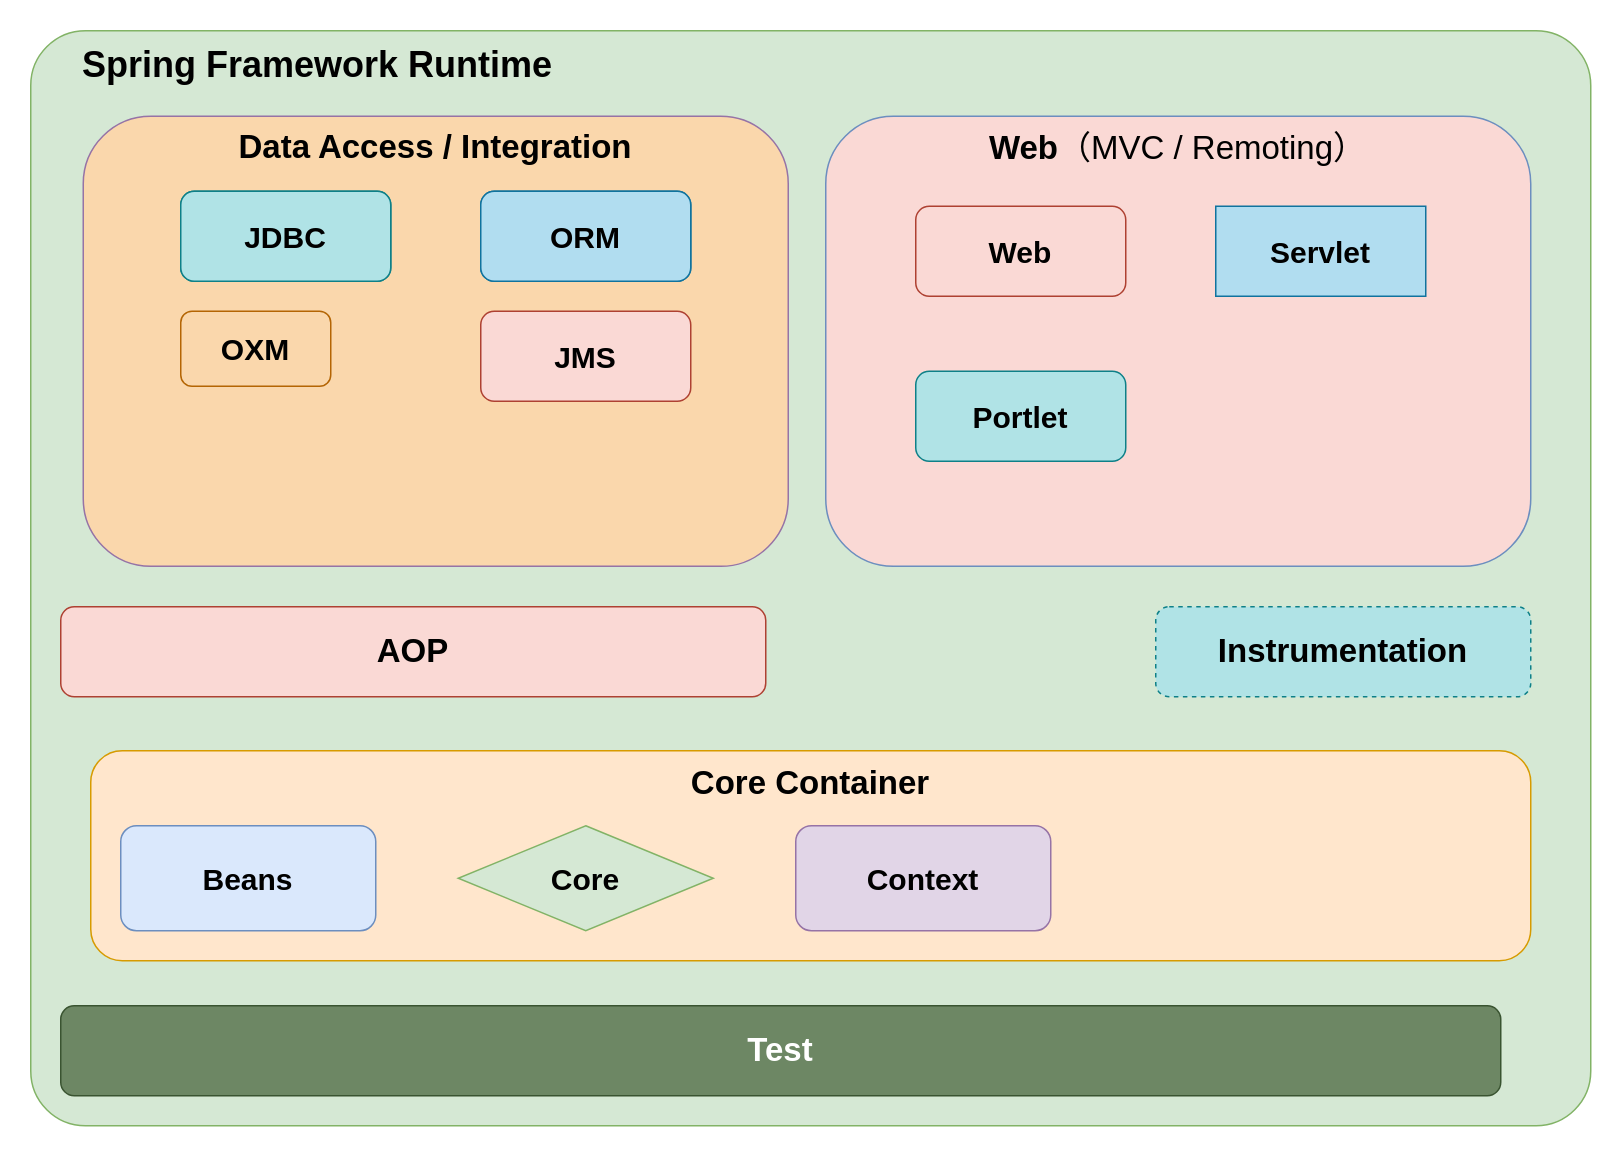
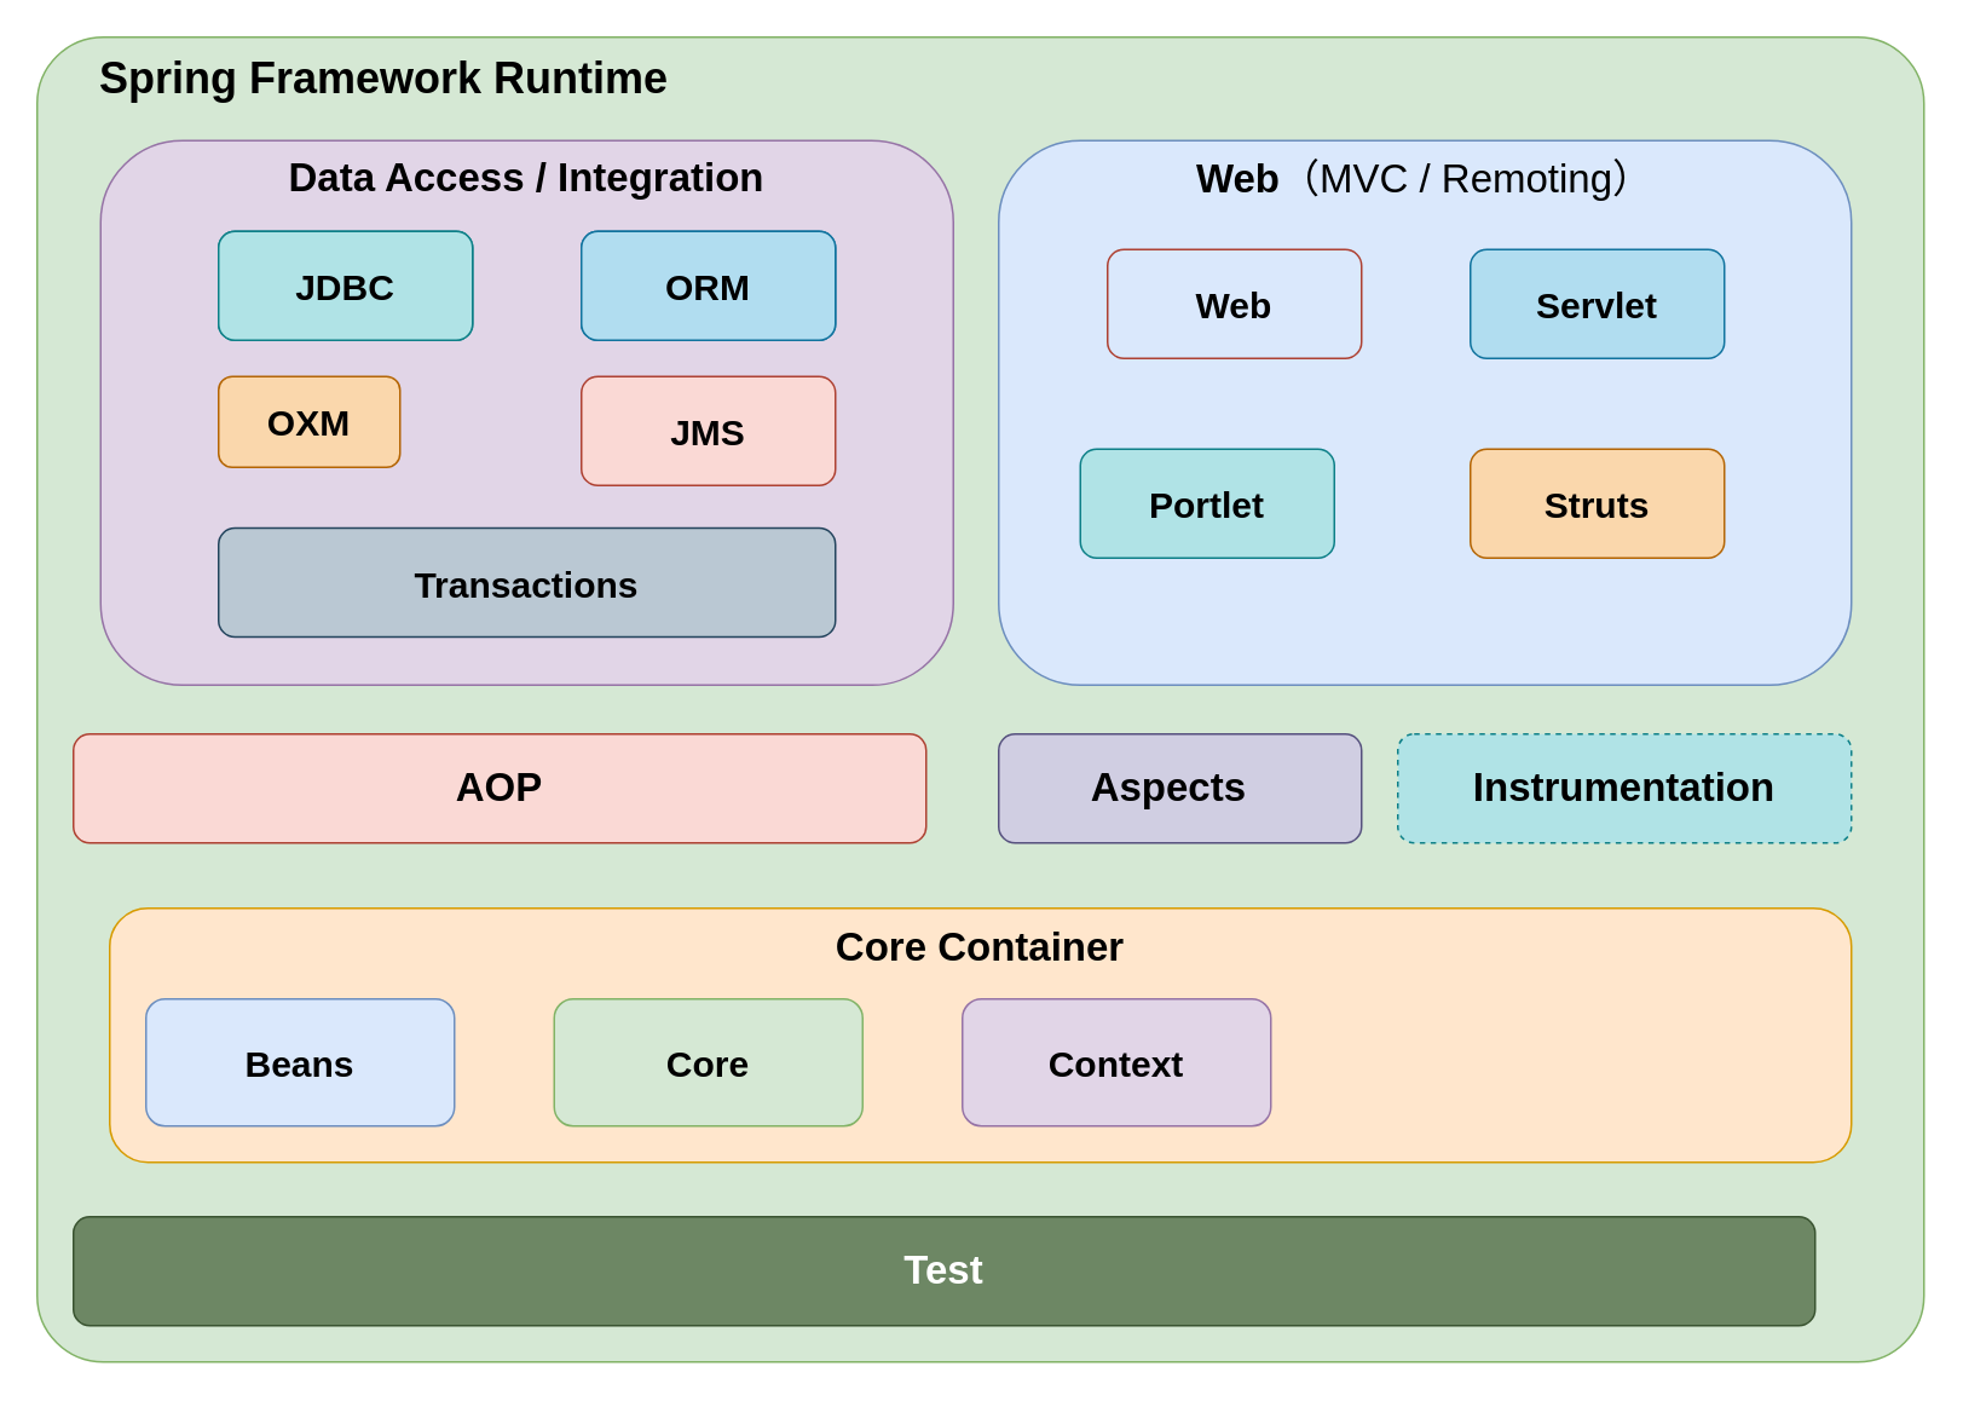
  <mxCell id="0" />
  <mxCell id="1" parent="0" />
  <mxCell id="2" value="Spring Framework Runtime" style="rounded=1;whiteSpace=wrap;html=1;arcSize=5;fillColor=#d5e8d4;strokeColor=#82b366;labelPosition=left;verticalLabelPosition=top;align=right;verticalAlign=bottom;spacingBottom=-40;spacingRight=-350;fontStyle=1;fontSize=24;" vertex="1" parent="1"><mxGeometry x="20" y="20" width="1040" height="730" as="geometry" /></mxCell>
- <mxCell id="3" value="Data Access / Integration" style="rounded=1;whiteSpace=wrap;html=1;fontSize=22;fillColor=#fad7ac;strokeColor=#9673a6;labelPosition=center;verticalLabelPosition=top;align=center;verticalAlign=bottom;spacingBottom=-36;fontStyle=1;labelBorderColor=none;" vertex="1" parent="1"><mxGeometry x="55" y="77" width="470" height="300" as="geometry" /></mxCell>
- <mxCell id="4" value="&lt;b style=&quot;font-size: 22px;&quot;&gt;Web&lt;/b&gt;（MVC / Remoting）" style="rounded=1;whiteSpace=wrap;html=1;fontSize=22;fillColor=#fad9d5;strokeColor=#6c8ebf;labelPosition=center;verticalLabelPosition=top;align=center;verticalAlign=bottom;spacingBottom=-37;" vertex="1" parent="1"><mxGeometry x="550" y="77" width="470" height="300" as="geometry" /></mxCell>
+ <mxCell id="3" value="Data Access / Integration" style="rounded=1;whiteSpace=wrap;html=1;fontSize=22;fillColor=#e1d5e7;strokeColor=#9673a6;labelPosition=center;verticalLabelPosition=top;align=center;verticalAlign=bottom;spacingBottom=-36;fontStyle=1;labelBorderColor=none;" vertex="1" parent="1"><mxGeometry x="55" y="77" width="470" height="300" as="geometry" /></mxCell>
+ <mxCell id="4" value="&lt;b style=&quot;font-size: 22px;&quot;&gt;Web&lt;/b&gt;（MVC / Remoting）" style="rounded=1;whiteSpace=wrap;html=1;fontSize=22;fillColor=#dae8fc;strokeColor=#6c8ebf;labelPosition=center;verticalLabelPosition=top;align=center;verticalAlign=bottom;spacingBottom=-37;" vertex="1" parent="1"><mxGeometry x="550" y="77" width="470" height="300" as="geometry" /></mxCell>
  <mxCell id="5" value="JDBC" style="rounded=1;whiteSpace=wrap;html=1;fontSize=20;fillColor=#b0e3e6;strokeColor=#0e8088;fontStyle=1" vertex="1" parent="1"><mxGeometry x="120" y="127" width="140" height="60" as="geometry" /></mxCell>
  <mxCell id="6" value="&lt;b&gt;ORM&lt;/b&gt;" style="rounded=1;whiteSpace=wrap;html=1;fontSize=18;fillColor=#b1ddf0;strokeColor=#10739e;" vertex="1" parent="1"><mxGeometry x="320" y="127" width="140" height="60" as="geometry" /></mxCell>
  <mxCell id="7" value="&lt;b style=&quot;font-size: 20px;&quot;&gt;OXM&lt;/b&gt;" style="rounded=1;whiteSpace=wrap;html=1;fontSize=20;fillColor=#fad7ac;strokeColor=#b46504;" vertex="1" parent="1"><mxGeometry x="120" y="207" width="100" height="50" as="geometry" /></mxCell>
+ <mxCell id="8" value="&lt;b style=&quot;font-size: 20px;&quot;&gt;Transactions&lt;/b&gt;" style="rounded=1;whiteSpace=wrap;html=1;fontSize=20;fillColor=#bac8d3;strokeColor=#23445d;" vertex="1" parent="1"><mxGeometry x="120" y="290.5" width="340" height="60" as="geometry" /></mxCell>
  <mxCell id="9" value="&lt;b style=&quot;font-size: 20px;&quot;&gt;JMS&lt;/b&gt;" style="rounded=1;whiteSpace=wrap;html=1;fontSize=20;fillColor=#fad9d5;strokeColor=#ae4132;" vertex="1" parent="1"><mxGeometry x="320" y="207" width="140" height="60" as="geometry" /></mxCell>
- <mxCell id="10" value="Portlet" style="rounded=1;whiteSpace=wrap;html=1;fontSize=20;fillColor=#b0e3e6;strokeColor=#0e8088;fontStyle=1" vertex="1" parent="1"><mxGeometry x="610" y="247" width="140" height="60" as="geometry" /></mxCell>
- <mxCell id="11" value="&lt;b style=&quot;font-size: 20px;&quot;&gt;Servlet&lt;/b&gt;" style="whiteSpace=wrap;html=1;fontSize=20;fillColor=#b1ddf0;strokeColor=#10739e;rounded=0;" vertex="1" parent="1"><mxGeometry x="810" y="137" width="140" height="60" as="geometry" /></mxCell>
- <mxCell id="13" value="&lt;b style=&quot;font-size: 20px;&quot;&gt;Web&lt;/b&gt;" style="rounded=1;whiteSpace=wrap;html=1;fontSize=20;fillColor=#fad9d5;strokeColor=#ae4132;" vertex="1" parent="1"><mxGeometry x="610" y="137" width="140" height="60" as="geometry" /></mxCell>
+ <mxCell id="10" value="Portlet" style="rounded=1;whiteSpace=wrap;html=1;fontSize=20;fillColor=#b0e3e6;strokeColor=#0e8088;fontStyle=1" vertex="1" parent="1"><mxGeometry x="595" y="247" width="140" height="60" as="geometry" /></mxCell>
+ <mxCell id="11" value="&lt;b style=&quot;font-size: 20px;&quot;&gt;Servlet&lt;/b&gt;" style="rounded=1;whiteSpace=wrap;html=1;fontSize=20;fillColor=#b1ddf0;strokeColor=#10739e;" vertex="1" parent="1"><mxGeometry x="810" y="137" width="140" height="60" as="geometry" /></mxCell>
+ <mxCell id="12" value="&lt;b style=&quot;font-size: 20px;&quot;&gt;Struts&lt;/b&gt;" style="rounded=1;whiteSpace=wrap;html=1;fontSize=20;fillColor=#fad7ac;strokeColor=#b46504;" vertex="1" parent="1"><mxGeometry x="810" y="247" width="140" height="60" as="geometry" /></mxCell>
+ <mxCell id="13" value="&lt;b style=&quot;font-size: 20px;&quot;&gt;Web&lt;/b&gt;" style="rounded=1;whiteSpace=wrap;html=1;fontSize=20;fillColor=#dae8fc;strokeColor=#ae4132;" vertex="1" parent="1"><mxGeometry x="610" y="137" width="140" height="60" as="geometry" /></mxCell>
  <mxCell id="14" value="&lt;b style=&quot;font-size: 22px;&quot;&gt;AOP&lt;/b&gt;" style="rounded=1;whiteSpace=wrap;html=1;fontSize=22;fillColor=#fad9d5;strokeColor=#ae4132;" vertex="1" parent="1"><mxGeometry x="40" y="404" width="470" height="60" as="geometry" /></mxCell>
+ <mxCell id="15" value="&lt;b style=&quot;font-size: 22px;&quot;&gt;Aspects&lt;span style=&quot;white-space: pre; font-size: 22px;&quot;&gt;&#09;&lt;/span&gt;&lt;/b&gt;" style="rounded=1;whiteSpace=wrap;html=1;fontSize=22;fillColor=#d0cee2;strokeColor=#56517e;" vertex="1" parent="1"><mxGeometry x="550" y="404" width="200" height="60" as="geometry" /></mxCell>
  <mxCell id="16" value="&lt;b style=&quot;font-size: 22px;&quot;&gt;Instrumentation&lt;/b&gt;" style="rounded=1;whiteSpace=wrap;html=1;fontSize=22;fillColor=#b0e3e6;strokeColor=#0e8088;dashed=1;" vertex="1" parent="1"><mxGeometry x="770" y="404" width="250" height="60" as="geometry" /></mxCell>
  <mxCell id="17" value="&lt;b style=&quot;font-size: 22px;&quot;&gt;Core Container&lt;/b&gt;" style="rounded=1;whiteSpace=wrap;html=1;fontSize=22;fillColor=#ffe6cc;strokeColor=#d79b00;labelPosition=center;verticalLabelPosition=top;align=center;verticalAlign=bottom;spacingBottom=-37;" vertex="1" parent="1"><mxGeometry x="60" y="500" width="960" height="140" as="geometry" /></mxCell>
  <mxCell id="18" value="Beans" style="rounded=1;whiteSpace=wrap;html=1;fontSize=20;fillColor=#dae8fc;strokeColor=#6c8ebf;fontStyle=1;" vertex="1" parent="1"><mxGeometry x="80" y="550" width="170" height="70" as="geometry" /></mxCell>
- <mxCell id="19" value="Core" style="rhombus;whiteSpace=wrap;html=1;fontSize=20;fillColor=#d5e8d4;strokeColor=#82b366;fontStyle=1;" vertex="1" parent="1"><mxGeometry x="305" y="550" width="170" height="70" as="geometry" /></mxCell>
+ <mxCell id="19" value="Core" style="rounded=1;whiteSpace=wrap;html=1;fontSize=20;fillColor=#d5e8d4;strokeColor=#82b366;fontStyle=1" vertex="1" parent="1"><mxGeometry x="305" y="550" width="170" height="70" as="geometry" /></mxCell>
  <mxCell id="20" value="Context" style="rounded=1;whiteSpace=wrap;html=1;fontSize=20;fillColor=#e1d5e7;strokeColor=#9673a6;fontStyle=1" vertex="1" parent="1"><mxGeometry x="530" y="550" width="170" height="70" as="geometry" /></mxCell>
  <mxCell id="21" value="JDBC" style="rounded=1;whiteSpace=wrap;html=1;fontSize=20;fillColor=#b0e3e6;strokeColor=#0e8088;fontStyle=1" vertex="1" parent="1"><mxGeometry x="120" y="127" width="140" height="60" as="geometry" /></mxCell>
  <mxCell id="22" value="&lt;b style=&quot;font-size: 20px;&quot;&gt;ORM&lt;/b&gt;" style="rounded=1;whiteSpace=wrap;html=1;fontSize=20;fillColor=#b1ddf0;strokeColor=#10739e;" vertex="1" parent="1"><mxGeometry x="320" y="127" width="140" height="60" as="geometry" /></mxCell>
  <mxCell id="23" value="&lt;b style=&quot;font-size: 22px&quot;&gt;Test&lt;/b&gt;" style="rounded=1;whiteSpace=wrap;html=1;fontSize=22;fillColor=#6d8764;strokeColor=#3A5431;labelPosition=center;verticalLabelPosition=middle;align=center;verticalAlign=middle;spacingBottom=0;fontColor=#FFFFFF;labelBorderColor=none;" vertex="1" parent="1"><mxGeometry x="40" y="670" width="960" height="60" as="geometry" /></mxCell>
